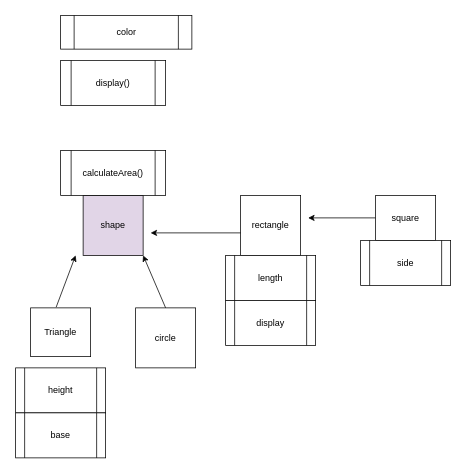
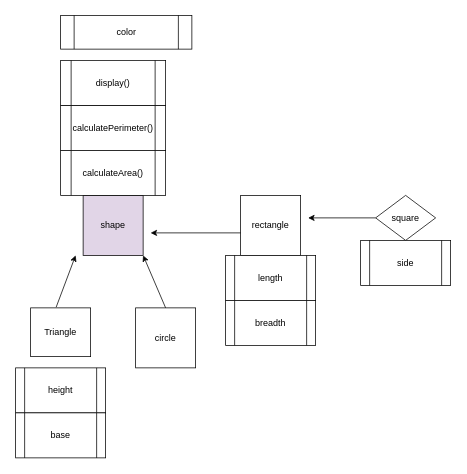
  <mxCell id="0" />
  <mxCell id="1" parent="0" />
  <mxCell id="2" value="shape" style="whiteSpace=wrap;html=1;aspect=fixed;fillColor=#e1d5e7;" parent="1" vertex="1"><mxGeometry x="110" y="260" width="80" height="80" as="geometry" /></mxCell>
  <mxCell id="3" value="" style="endArrow=classic;html=1;rounded=0;exitX=0.425;exitY=-0.012;exitDx=0;exitDy=0;exitPerimeter=0;" parent="1" edge="1" source="9"><mxGeometry width="50" height="50" relative="1" as="geometry"><mxPoint x="70" y="400" as="sourcePoint" /><mxPoint x="100" as="targetPoint" y="340" /><Array as="points" /></mxGeometry></mxCell>
  <mxCell id="4" value="" style="endArrow=classic;html=1;rounded=0;" parent="1" edge="1"><mxGeometry width="50" height="50" relative="1" as="geometry"><mxPoint x="220" y="410" as="sourcePoint" /><mxPoint x="190" as="targetPoint" y="340" /></mxGeometry></mxCell>
+ <mxCell id="5" value="calculatePerimeter()" style="shape=process;whiteSpace=wrap;html=1;backgroundOutline=1;" parent="1" vertex="1"><mxGeometry x="80" y="140" width="140" height="60" as="geometry" /></mxCell>
  <mxCell id="6" value="calculateArea()" style="shape=process;whiteSpace=wrap;html=1;backgroundOutline=1;" parent="1" vertex="1"><mxGeometry x="80" y="200" width="140" height="60" as="geometry" /></mxCell>
  <mxCell id="7" value="display()" style="shape=process;whiteSpace=wrap;html=1;backgroundOutline=1;" parent="1" vertex="1"><mxGeometry x="80" y="80" width="140" height="60" as="geometry" /></mxCell>
  <mxCell id="8" value="color" style="shape=process;whiteSpace=wrap;html=1;backgroundOutline=1;" parent="1" vertex="1"><mxGeometry x="80" y="20" width="175" height="45" as="geometry" /></mxCell>
  <mxCell id="9" value="Triangle" style="whiteSpace=wrap;html=1;aspect=fixed;" vertex="1" parent="1"><mxGeometry x="40" y="410" width="80" height="65" as="geometry" /></mxCell>
  <mxCell id="10" value="height" style="shape=process;whiteSpace=wrap;html=1;backgroundOutline=1;" vertex="1" parent="1"><mxGeometry x="20" y="490" width="120" height="60" as="geometry" /></mxCell>
  <mxCell id="11" value="base" style="shape=process;whiteSpace=wrap;html=1;backgroundOutline=1;" vertex="1" parent="1"><mxGeometry x="20" y="550" width="120" height="60" as="geometry" /></mxCell>
  <mxCell id="12" value="" style="endArrow=classic;html=1;rounded=0;exitX=0;exitY=0.5;exitDx=0;exitDy=0;" edge="1" parent="1" source="17"><mxGeometry width="50" height="50" relative="1" as="geometry"><mxPoint x="320" y="10" as="sourcePoint" /><mxPoint x="410" y="290" as="targetPoint" /><Array as="points" /></mxGeometry></mxCell>
  <mxCell id="13" value="circle" style="whiteSpace=wrap;html=1;aspect=fixed;" vertex="1" parent="1"><mxGeometry x="180" y="410" width="80" height="80" as="geometry" /></mxCell>
  <mxCell id="14" value="rectangle" style="whiteSpace=wrap;html=1;aspect=fixed;" vertex="1" parent="1"><mxGeometry x="320" y="260" width="80" height="80" as="geometry" /></mxCell>
  <mxCell id="15" value="length" style="shape=process;whiteSpace=wrap;html=1;backgroundOutline=1;" vertex="1" parent="1"><mxGeometry x="300" width="120" height="60" as="geometry" y="340" /></mxCell>
- <mxCell id="16" value="display" style="shape=process;whiteSpace=wrap;html=1;backgroundOutline=1;" vertex="1" parent="1"><mxGeometry x="300" y="400" width="120" height="60" as="geometry" /></mxCell>
- <mxCell id="17" value="square" style="rounded=0;whiteSpace=wrap;html=1;" vertex="1" parent="1"><mxGeometry x="500" y="260" width="80" height="60" as="geometry" /></mxCell>
+ <mxCell id="16" value="breadth" style="shape=process;whiteSpace=wrap;html=1;backgroundOutline=1;" vertex="1" parent="1"><mxGeometry x="300" y="400" width="120" height="60" as="geometry" /></mxCell>
+ <mxCell id="17" value="square" style="rhombus;whiteSpace=wrap;html=1;" vertex="1" parent="1"><mxGeometry x="500" y="260" width="80" height="60" as="geometry" /></mxCell>
  <mxCell id="18" value="side" style="shape=process;whiteSpace=wrap;html=1;backgroundOutline=1;" vertex="1" parent="1"><mxGeometry x="480" y="320" width="120" height="60" as="geometry" /></mxCell>
  <mxCell id="19" value="" style="endArrow=classic;html=1;rounded=0;exitX=0;exitY=0.625;exitDx=0;exitDy=0;exitPerimeter=0;" edge="1" parent="1" source="14"><mxGeometry width="50" height="50" relative="1" as="geometry"><mxPoint x="150" y="440" as="sourcePoint" /><mxPoint x="200" y="310" as="targetPoint" /></mxGeometry></mxCell>
